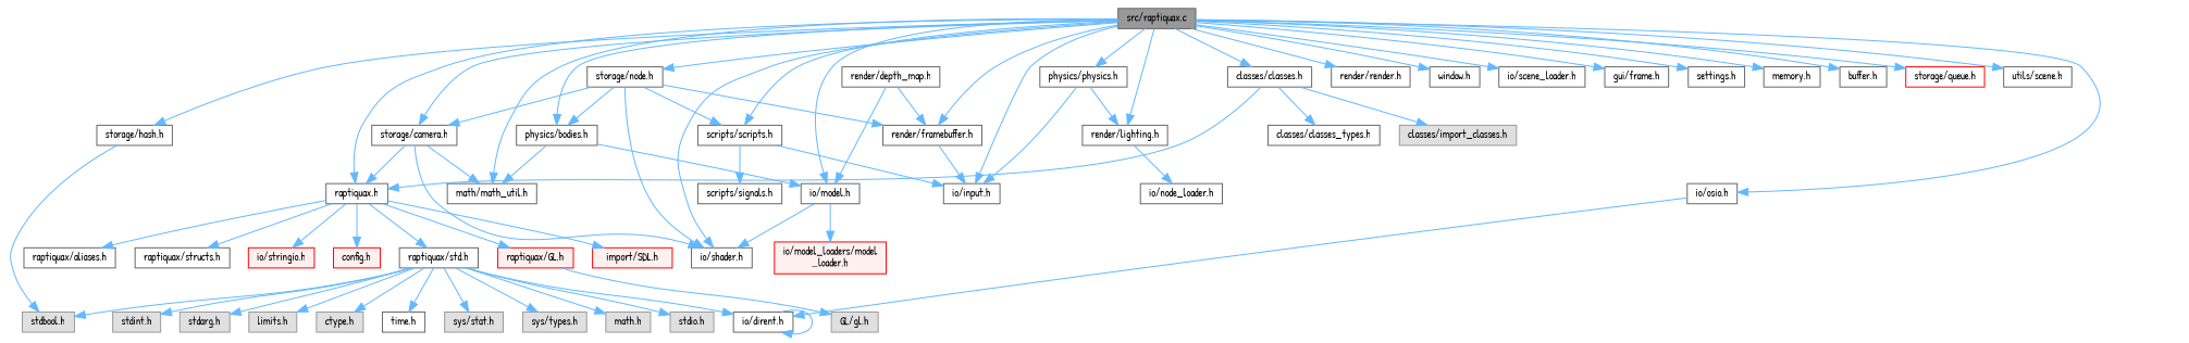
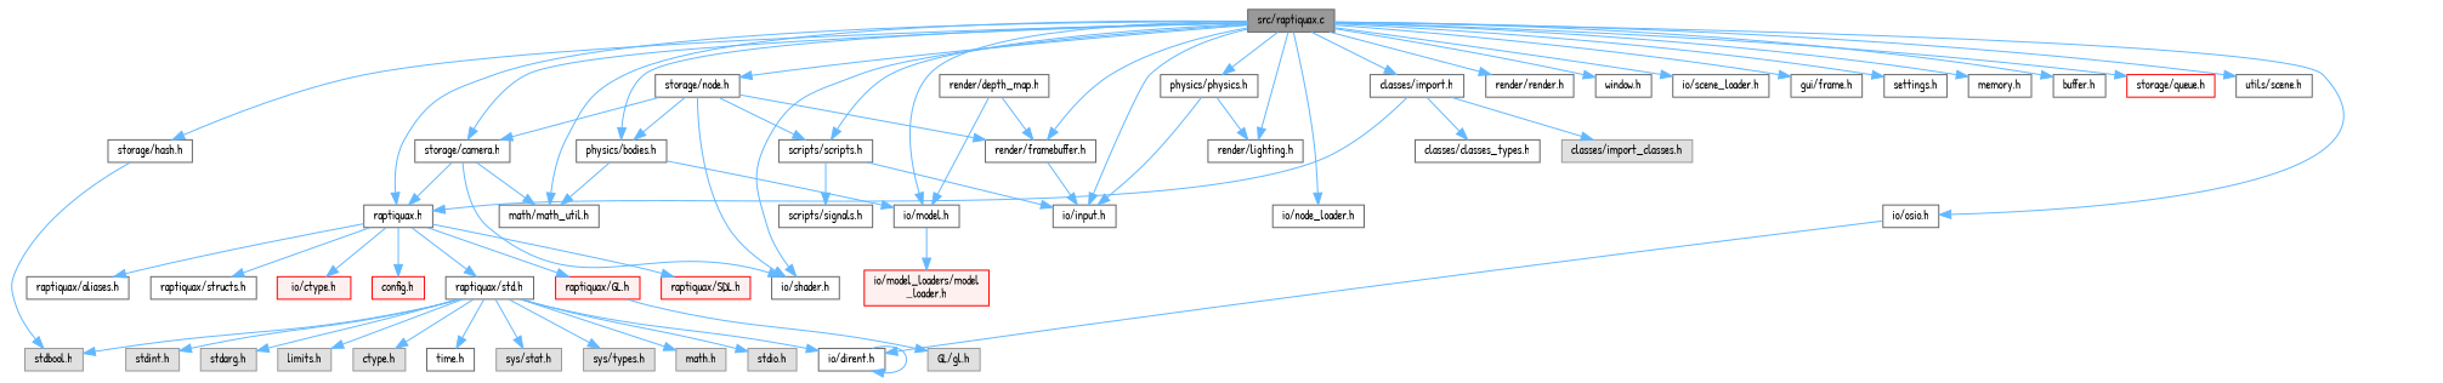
  digraph {
    fontname="Patrick Hand"
    node [color=grey40 fillcolor=white fontname="Patrick Hand" fontsize=10 shape=box style=filled]
    edge [color=steelblue1 fontname="Patrick Hand" fontsize=10 labelfontname=Helvetica labelfontsize=10 style=solid]
    n1 [color=gray40 fillcolor=grey60 fontcolor=black height=0.2 label="src/raptiquax.c" width=0.4]
    n2 [height=0.2 label="raptiquax.h" width=0.4]
    n3 [height=0.2 label="math/math_util.h" width=0.4]
    n4 [height=0.2 label="io/model.h" width=0.4]
    n5 [height=0.2 label="io/shader.h" width=0.4]
    n6 [height=0.2 label="io/input.h" width=0.4]
    n7 [height=0.2 label="render/framebuffer.h" width=0.4]
    n8 [height=0.2 label="storage/node.h" width=0.4]
    n9 [height=0.2 label="storage/camera.h" width=0.4]
    n10 [height=0.2 label="physics/bodies.h" width=0.4]
    n11 [height=0.2 label="scripts/scripts.h" width=0.4]
    n12 [height=0.2 label="render/render.h" width=0.4]
    n13 [height=0.2 label="render/lighting.h" width=0.4]
    n14 [height=0.2 label="window.h" width=0.4]
    n15 [height=0.2 label="io/osio.h" width=0.4]
    n16 [height=0.2 label="io/scene_loader.h" width=0.4]
    n17 [height=0.2 label="io/node_loader.h" width=0.4]
    n18 [height=0.2 label="physics/physics.h" width=0.4]
    n19 [height=0.2 label="gui/frame.h" width=0.4]
    n20 [height=0.2 label="settings.h" width=0.4]
    n21 [height=0.2 label="memory.h" width=0.4]
    n22 [height=0.2 label="buffer.h" width=0.4]
    n23 [color=red height=0.2 label="storage/queue.h" width=0.4]
    n24 [height=0.2 label="storage/hash.h" width=0.4]
    n25 [height=0.2 label="utils/scene.h" width=0.4]
-   n26 [height=0.2 label="classes/classes.h" width=0.4]
+   n26 [height=0.2 label="classes/import.h" width=0.4]
    n27 [height=0.2 label="raptiquax/std.h" width=0.4]
    n28 [color=red fillcolor="#FFF0F0" height=0.2 label="raptiquax/GL.h" width=0.4]
-   n29 [color=red fillcolor="#FFF0F0" height=0.2 label="import/SDL.h" width=0.4]
+   n29 [color=red fillcolor="#FFF0F0" height=0.2 label="raptiquax/SDL.h" width=0.4]
    n30 [height=0.2 label="raptiquax/aliases.h" width=0.4]
    n31 [height=0.2 label="raptiquax/structs.h" width=0.4]
-   n32 [color=red fillcolor="#FFF0F0" height=0.2 label="io/stringio.h" width=0.4]
+   n32 [color=red fillcolor="#FFF0F0" height=0.2 label="io/ctype.h" width=0.4]
    n33 [color=red fillcolor="#FFF0F0" height=0.2 label="config.h" width=0.4]
    n34 [color=red fillcolor="#FFF0F0" height=0.2 label="io/model_loaders/model\l_loader.h" width=0.4]
    n35 [height=0.2 label="scripts/signals.h" width=0.4]
    n36 [height=0.2 label="render/depth_map.h" width=0.4]
    n37 [height=0.2 label="io/dirent.h" width=0.4]
    n38 [color=grey60 fillcolor="#E0E0E0" height=0.2 label="stdbool.h" width=0.4]
    n39 [height=0.2 label="classes/classes_types.h" width=0.4]
    n40 [color=grey60 fillcolor="#E0E0E0" height=0.2 label="classes/import_classes.h" width=0.4]
    n41 [color=grey60 fillcolor="#E0E0E0" height=0.2 label="math.h" width=0.4]
    n42 [color=grey60 fillcolor="#E0E0E0" height=0.2 label="stdio.h" width=0.4]
    n43 [color=grey60 fillcolor="#E0E0E0" height=0.2 label="stdint.h" width=0.4]
    n44 [color=grey60 fillcolor="#E0E0E0" height=0.2 label="stdarg.h" width=0.4]
    n45 [color=grey60 fillcolor="#E0E0E0" height=0.2 label="limits.h" width=0.4]
    n46 [color=grey60 fillcolor="#E0E0E0" height=0.2 label="ctype.h" width=0.4]
    n47 [height=0.2 label="time.h" width=0.4]
    n48 [color=grey60 fillcolor="#E0E0E0" height=0.2 label="sys/stat.h" width=0.4]
    n49 [color=grey60 fillcolor="#E0E0E0" height=0.2 label="sys/types.h" width=0.4]
    n50 [color=grey60 fillcolor="#E0E0E0" height=0.2 label="GL/gl.h" width=0.4]
    n1 -> n2
    n1 -> n3
    n1 -> n4
    n1 -> n5
    n1 -> n6
    n1 -> n7
    n1 -> n8
    n1 -> n9
    n1 -> n10
    n1 -> n11
    n1 -> n12
    n1 -> n13
    n1 -> n14
    n1 -> n15
    n1 -> n16
-   n13 -> n17
+   n1 -> n17
    n1 -> n18
    n1 -> n19
    n1 -> n20
    n1 -> n21
    n1 -> n22
    n1 -> n23
    n1 -> n24
    n1 -> n25
    n1 -> n26
    n2 -> n27
    n2 -> n28
    n2 -> n29
    n2 -> n30
    n2 -> n31
    n2 -> n32
    n2 -> n33
-   n4 -> n5
    n4 -> n34
    n7 -> n6
    n8 -> n5
    n8 -> n7
    n8 -> n9
    n8 -> n10
    n8 -> n11
    n9 -> n2
    n9 -> n3
    n9 -> n5
    n10 -> n3
    n10 -> n4
    n11 -> n6
    n11 -> n35
    n15 -> n37
    n18 -> n6
    n18 -> n13
    n24 -> n38
    n26 -> n2
    n26 -> n39
    n26 -> n40
    n27 -> n37
    n27 -> n38
    n27 -> n41
    n27 -> n42
    n27 -> n43
    n27 -> n44
    n27 -> n45
    n27 -> n46
    n27 -> n47
    n27 -> n48
    n27 -> n49
    n28 -> n50
    n36 -> n4
    n36 -> n7
    n37 -> n37
  }
